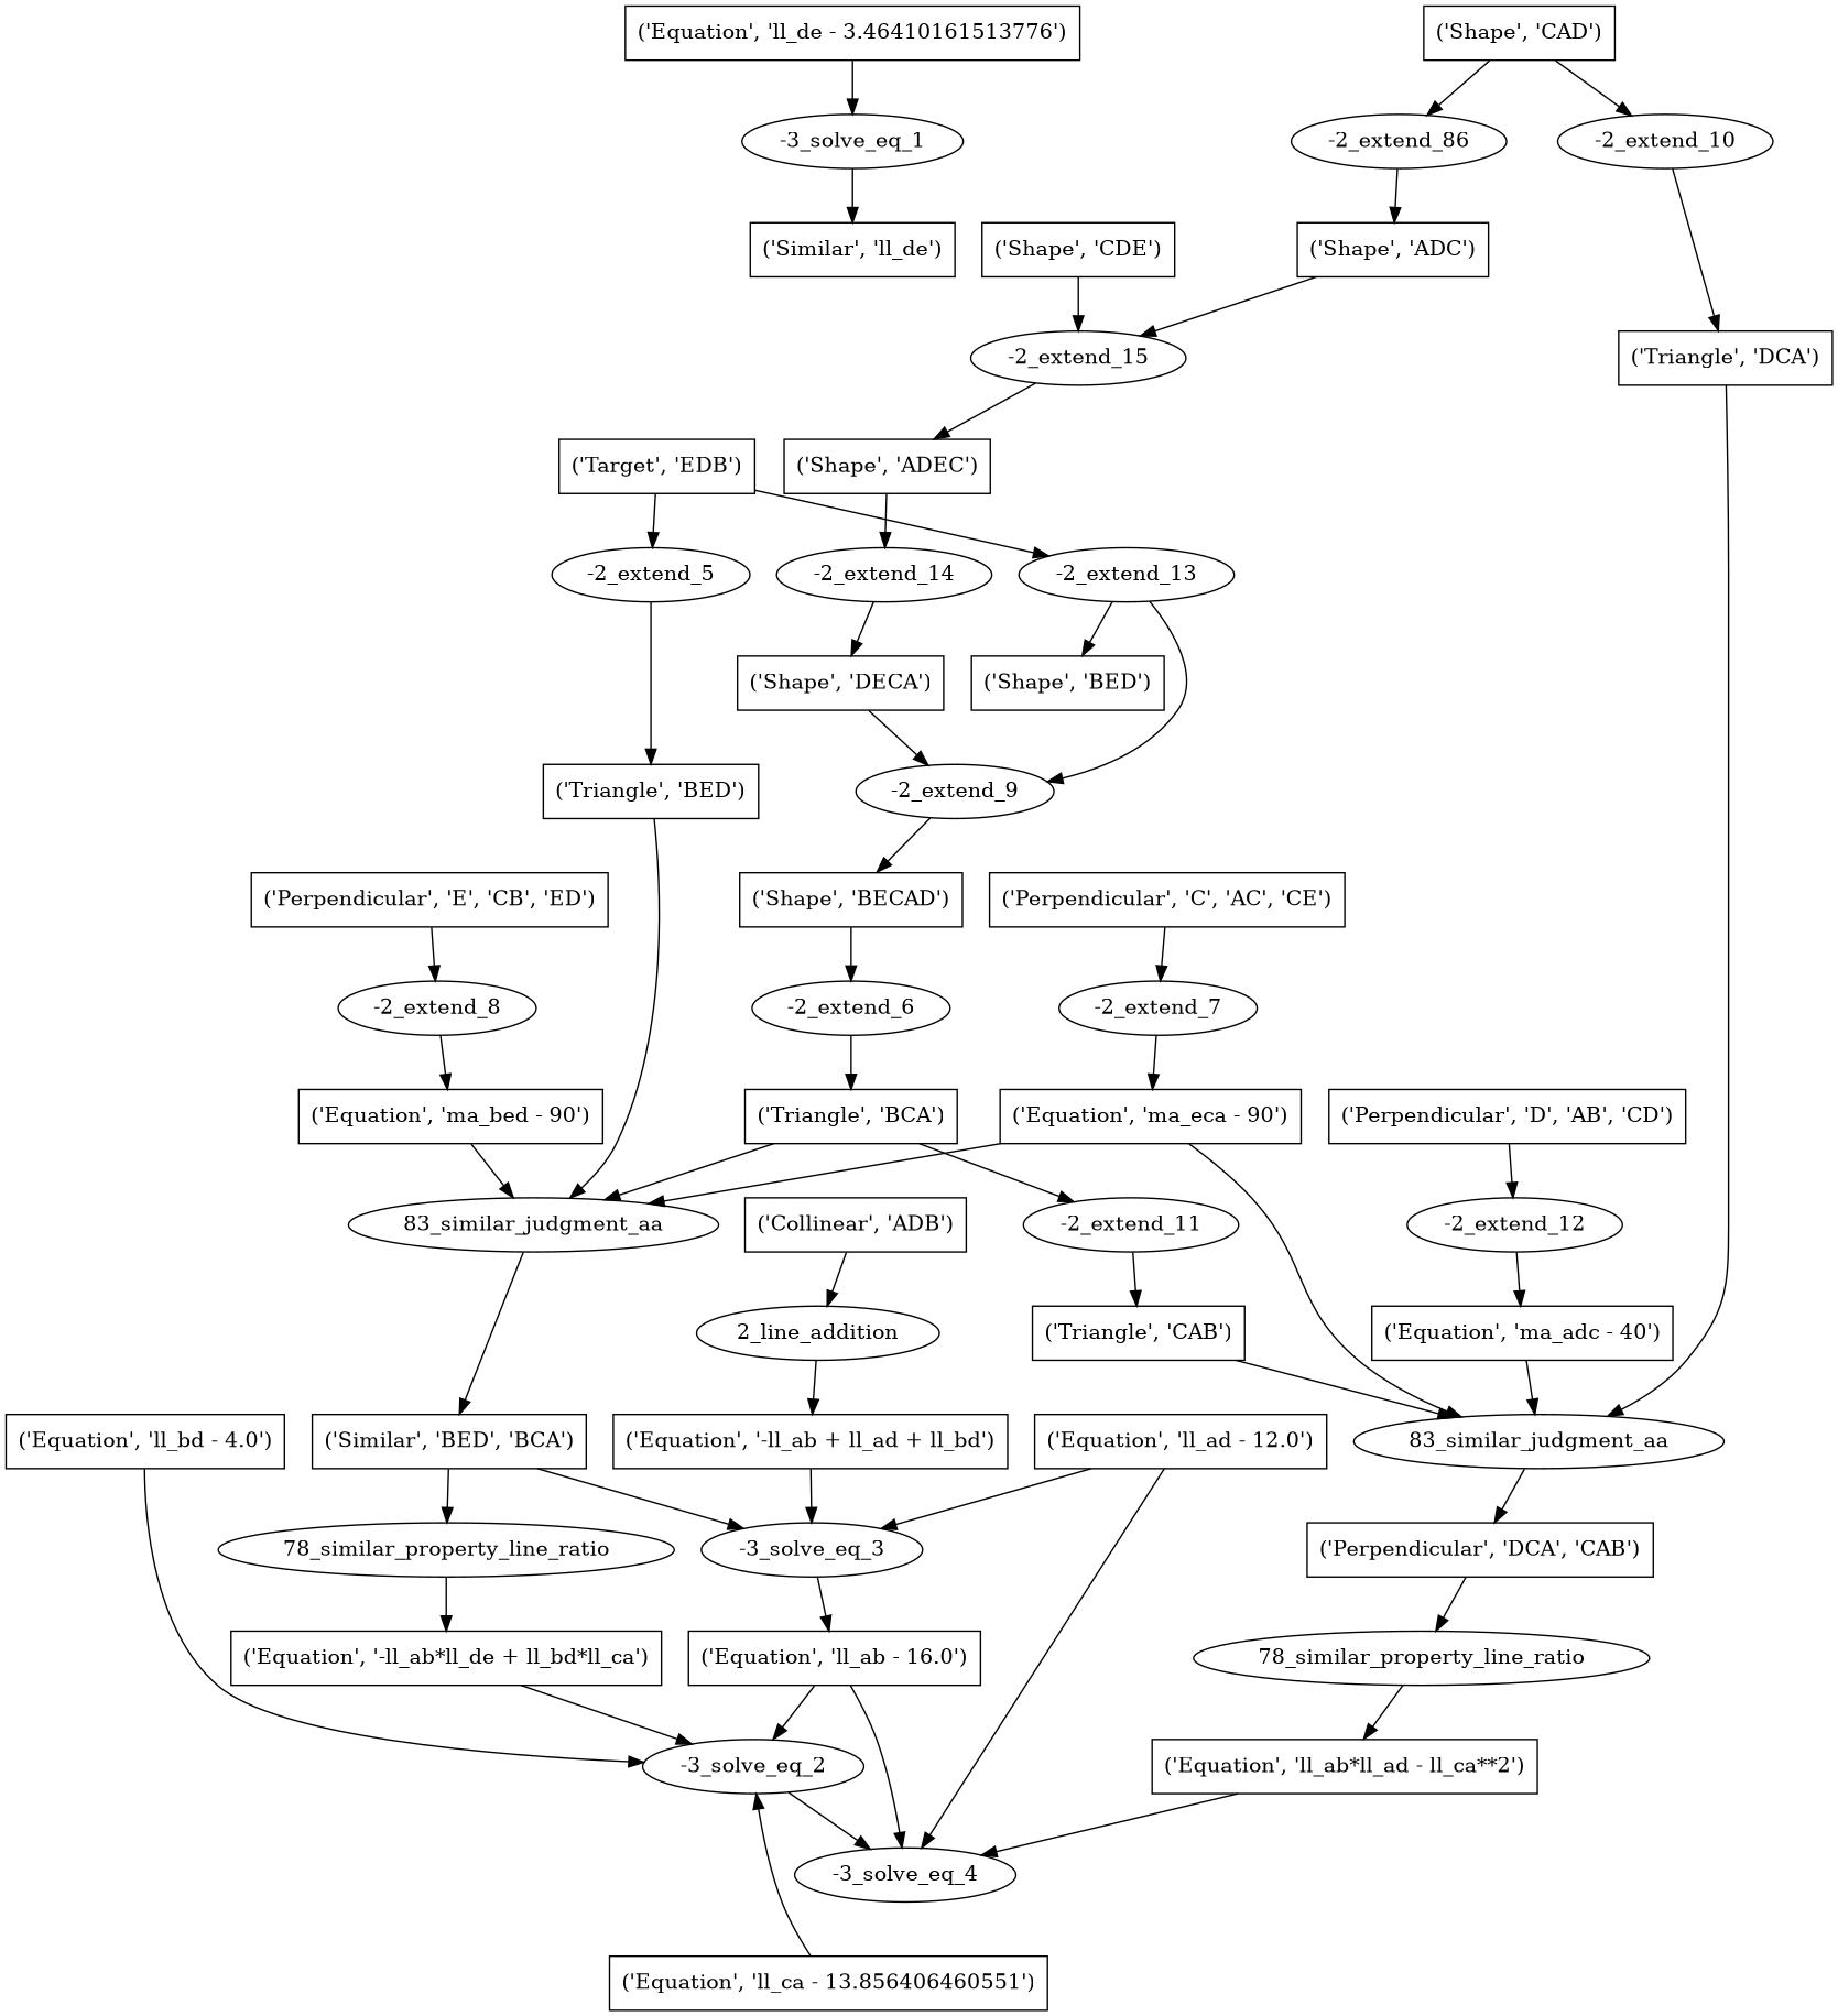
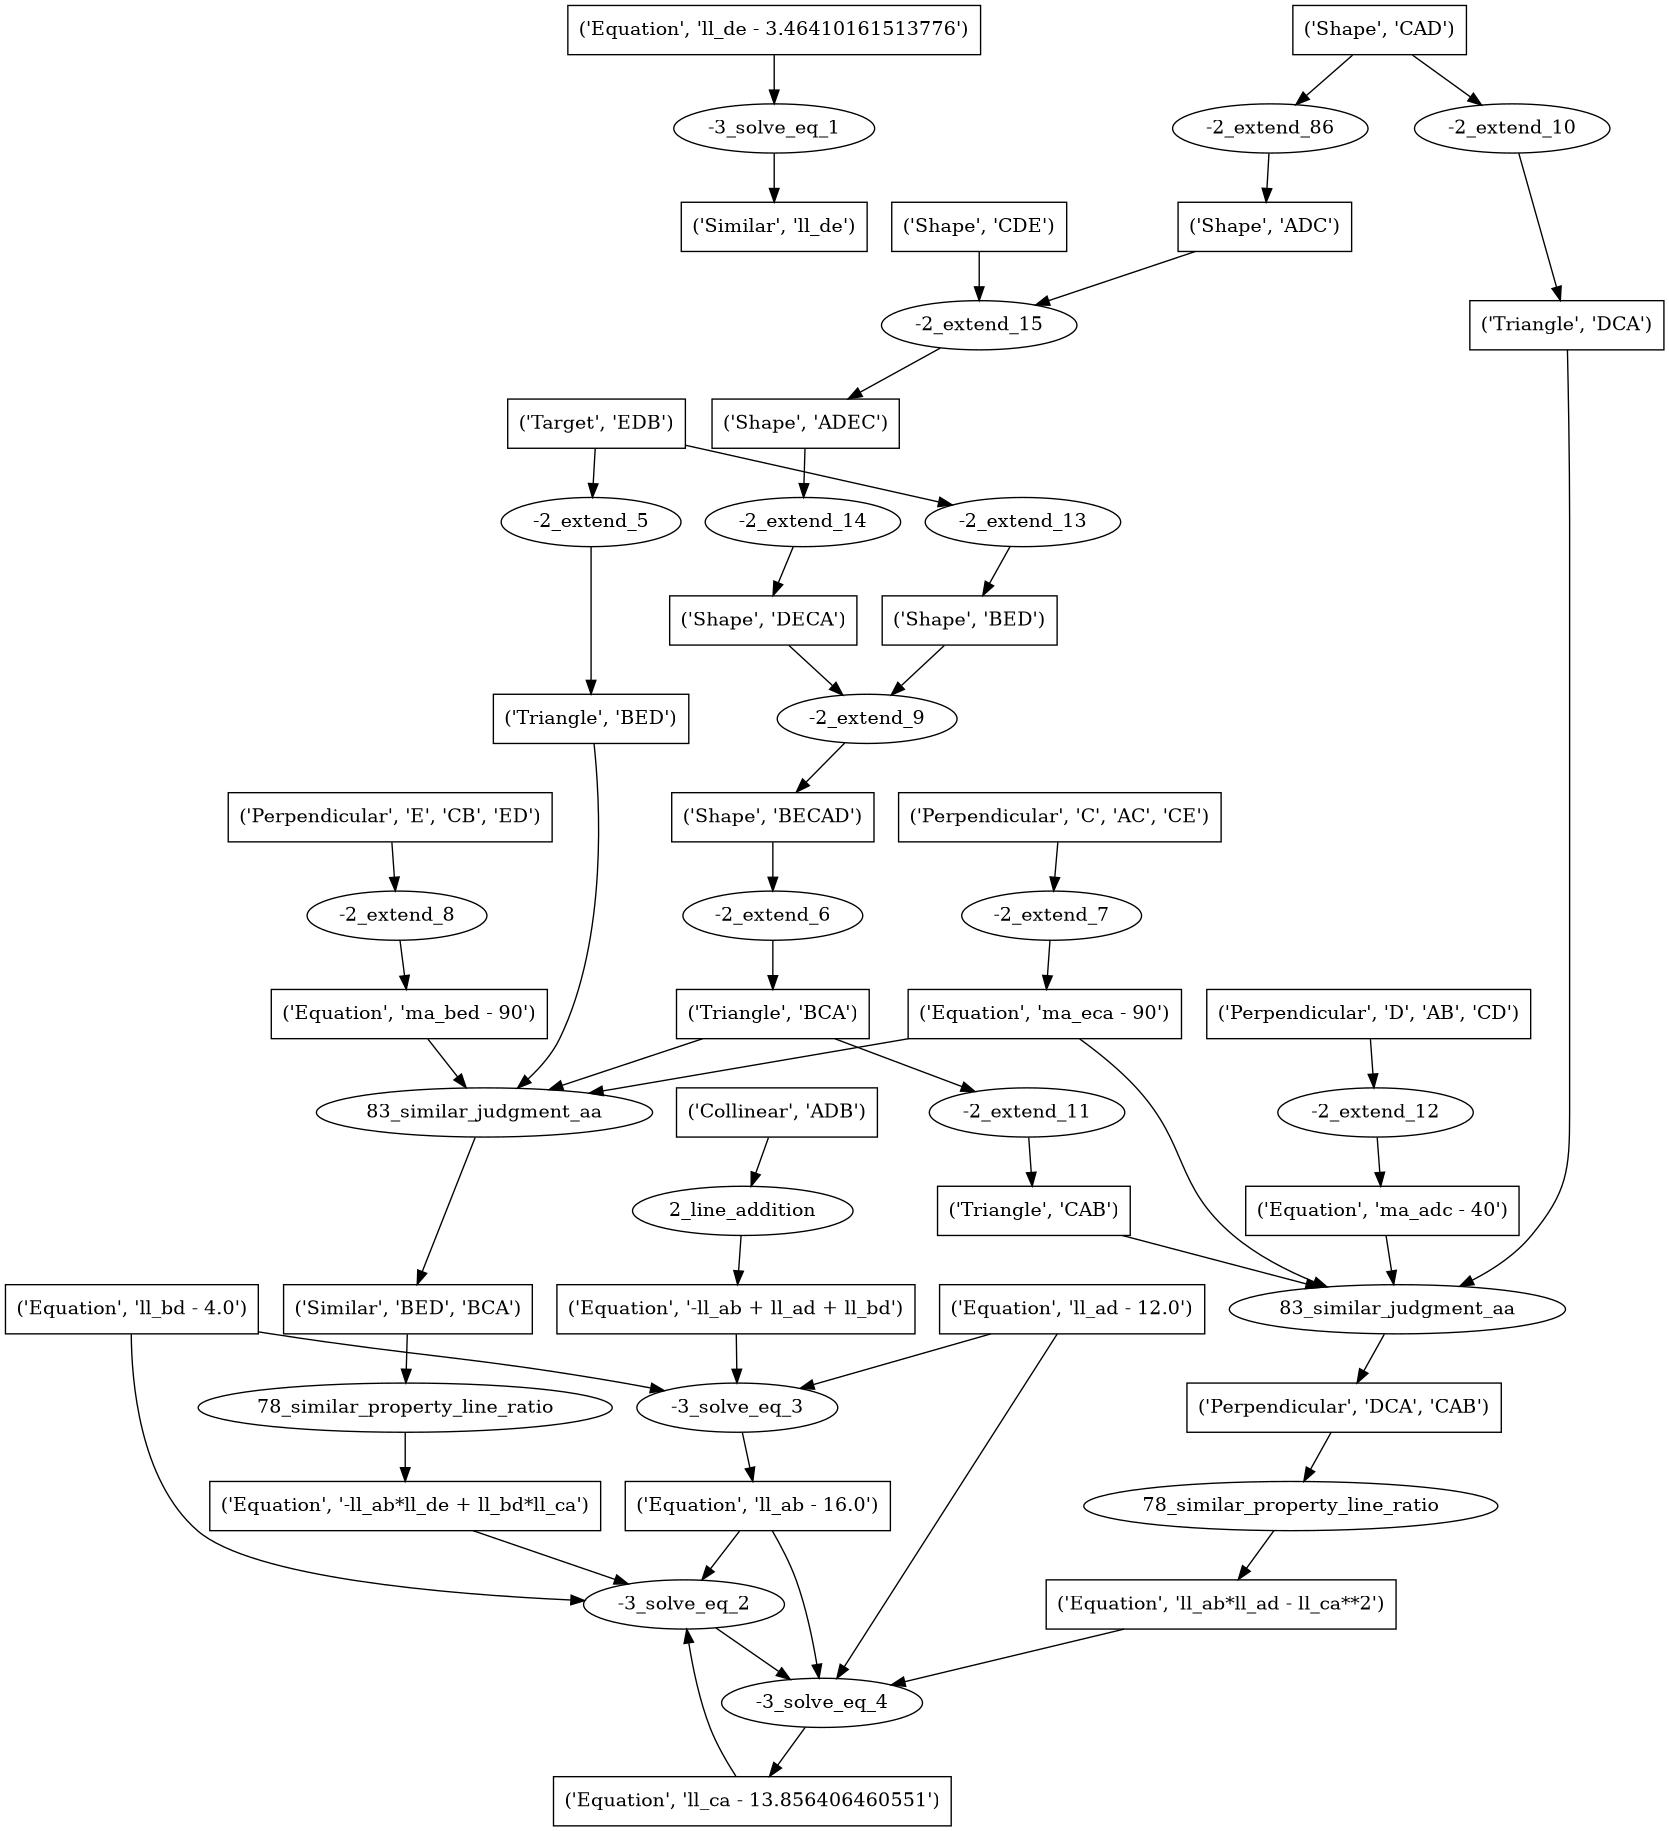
  digraph {
    node [shape=box]
    n1 [label="('Similar', 'll_de')"]
    n2 [label="-3_solve_eq_1" shape=""]
    n3 [label="('Equation', 'll_de - 3.46410161513776')"]
    n4 [label="-3_solve_eq_2" shape=""]
    n5 [label="-3_solve_eq_4" shape=""]
    n6 [label="('Equation', 'll_bd - 4.0')"]
    n7 [label="-3_solve_eq_3" shape=""]
    n8 [label="('Equation', 'll_ab - 16.0')"]
    n9 [label="('Equation', 'll_ca - 13.856406460551')"]
    n10 [label="('Equation', '-ll_ab*ll_de + ll_bd*ll_ca')"]
    n11 [label="('Equation', 'll_ad - 12.0')"]
    n12 [label="('Equation', '-ll_ab + ll_ad + ll_bd')"]
    n13 [label="78_similar_property_line_ratio" shape=""]
    n14 [label="('Similar', 'BED', 'BCA')"]
    n15 [label="('Equation', 'll_ab*ll_ad - ll_ca**2')"]
    n16 [label="2_line_addition" shape=""]
    n17 [label="('Collinear', 'ADB')"]
    n18 [label="83_similar_judgment_aa" shape=""]
    n19 [label="('Triangle', 'BED')"]
    n20 [label="('Triangle', 'BCA')"]
    n21 [label="-2_extend_11" shape=""]
    n22 [label="('Triangle', 'CAB')"]
    n23 [label="('Equation', 'ma_eca - 90')"]
    n24 [label="83_similar_judgment_aa" shape=""]
    n25 [label="('Perpendicular', 'DCA', 'CAB')"]
    n26 [label="('Equation', 'ma_bed - 90')"]
    n27 [label="78_similar_property_line_ratio" shape=""]
    n28 [label="-2_extend_5" shape=""]
    n29 [label="('Target', 'EDB')"]
    n30 [label="-2_extend_13" shape=""]
    n31 [label="('Shape', 'BED')"]
    n32 [label="-2_extend_6" shape=""]
    n33 [label="('Shape', 'BECAD')"]
    n34 [label="-2_extend_7" shape=""]
    n35 [label="('Perpendicular', 'C', 'AC', 'CE')"]
    n36 [label="-2_extend_8" shape=""]
    n37 [label="('Perpendicular', 'E', 'CB', 'ED')"]
    n38 [label="('Triangle', 'DCA')"]
    n39 [label="('Equation', 'ma_adc - 40')"]
    n40 [label="-2_extend_9" shape=""]
    n41 [label="('Shape', 'DECA')"]
    n42 [label="-2_extend_10" shape=""]
    n43 [label="('Shape', 'CAD')"]
    n44 [label="-2_extend_86" shape=""]
    n45 [label="('Shape', 'ADC')"]
    n46 [label="-2_extend_12" shape=""]
    n47 [label="('Perpendicular', 'D', 'AB', 'CD')"]
    n48 [label="-2_extend_14" shape=""]
    n49 [label="('Shape', 'ADEC')"]
    n50 [label="-2_extend_15" shape=""]
    n51 [label="('Shape', 'CDE')"]
    n2 -> n1
    n3 -> n2
    n4 -> n5
+   n5 -> n9
    n6 -> n4
-   n14 -> n7
+   n6 -> n7
    n7 -> n8
    n8 -> n4
    n8 -> n5
    n9 -> n4
    n10 -> n4
    n11 -> n5
    n11 -> n7
    n12 -> n7
    n13 -> n10
    n14 -> n13
    n15 -> n5
    n16 -> n12
    n17 -> n16
    n18 -> n14
    n19 -> n18
    n20 -> n18
    n20 -> n21
    n21 -> n22
    n22 -> n24
    n23 -> n18
    n23 -> n24
    n24 -> n25
    n25 -> n27
    n26 -> n18
    n27 -> n15
    n28 -> n19
    n29 -> n28
    n29 -> n30
    n30 -> n31
-   n30 -> n40
+   n31 -> n40
    n32 -> n20
    n33 -> n32
    n34 -> n23
    n35 -> n34
    n36 -> n26
    n37 -> n36
    n38 -> n24
    n39 -> n24
    n40 -> n33
    n41 -> n40
    n42 -> n38
    n43 -> n42
    n43 -> n44
    n44 -> n45
    n45 -> n50
    n46 -> n39
    n47 -> n46
    n48 -> n41
    n49 -> n48
    n50 -> n49
    n51 -> n50
  }
